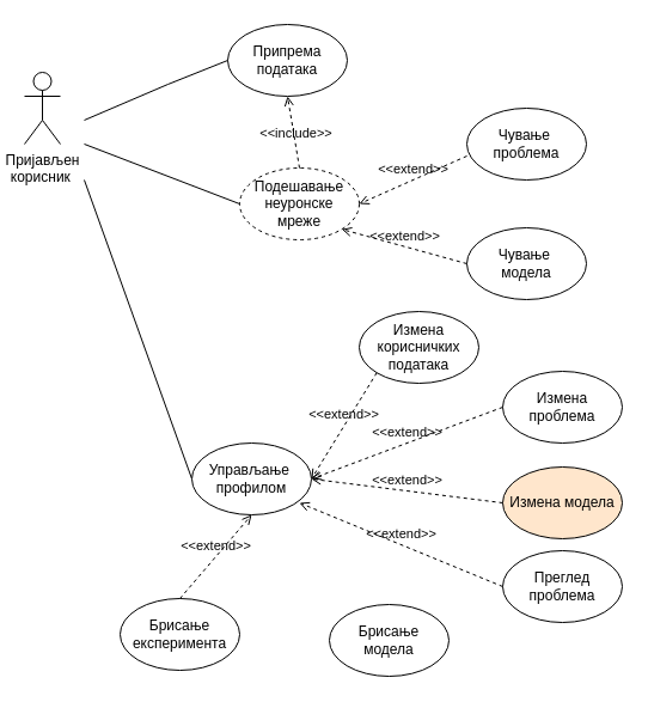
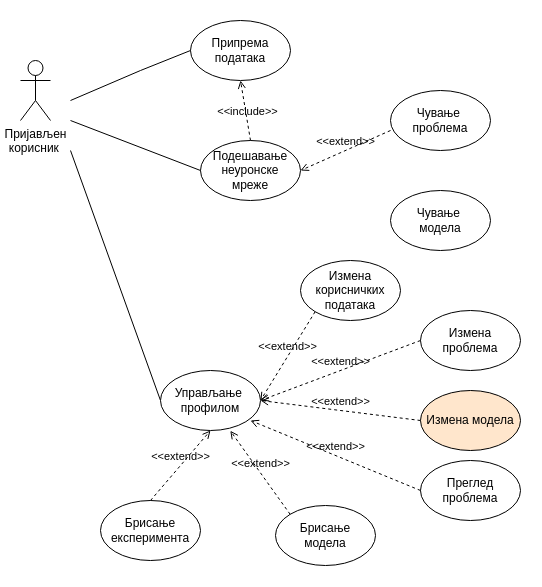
  <mxCell id="0" />
  <mxCell id="1" parent="0" />
  <mxCell id="2" value="Пријављен&lt;br&gt;корисник&amp;nbsp;" style="shape=umlActor;verticalLabelPosition=bottom;verticalAlign=top;html=1;" vertex="1" parent="1"><mxGeometry x="20" y="60" width="30" height="60" as="geometry" /></mxCell>
  <mxCell id="3" value="Припрема података" style="ellipse;whiteSpace=wrap;html=1;" vertex="1" parent="1"><mxGeometry x="190" y="20" width="100" height="60" as="geometry" /></mxCell>
- <mxCell id="4" value="Подешавање неуронске &lt;br&gt;мреже" style="ellipse;whiteSpace=wrap;html=1;dashed=1;" vertex="1" parent="1"><mxGeometry x="200" y="140" width="100" height="60" as="geometry" /></mxCell>
+ <mxCell id="4" value="Подешавање неуронске &lt;br&gt;мреже" style="ellipse;whiteSpace=wrap;html=1;" vertex="1" parent="1"><mxGeometry x="200" y="140" width="100" height="60" as="geometry" /></mxCell>
  <mxCell id="5" value="" style="endArrow=none;html=1;rounded=0;entryX=0;entryY=0.5;entryDx=0;entryDy=0;" edge="1" parent="1" target="3"><mxGeometry width="50" height="50" relative="1" as="geometry"><mxPoint x="70" y="100" as="sourcePoint" /><mxPoint x="170" y="10" as="targetPoint" /><Array as="points"><mxPoint x="140" y="70" /></Array></mxGeometry></mxCell>
  <mxCell id="6" value="&amp;lt;&amp;lt;include&amp;gt;&amp;gt;" style="html=1;verticalAlign=bottom;labelBackgroundColor=none;endArrow=open;endFill=0;dashed=1;rounded=0;exitX=0.5;exitY=0;exitDx=0;exitDy=0;entryX=0.5;entryY=1;entryDx=0;entryDy=0;" edge="1" parent="1" source="4" target="3"><mxGeometry x="-0.333" width="160" relative="1" as="geometry"><mxPoint x="580" y="220" as="sourcePoint" /><mxPoint x="190" y="230" as="targetPoint" /><mxPoint as="offset" /></mxGeometry></mxCell>
  <mxCell id="7" value="" style="endArrow=none;html=1;rounded=0;entryX=0;entryY=0.5;entryDx=0;entryDy=0;" edge="1" parent="1" target="4"><mxGeometry width="50" height="50" relative="1" as="geometry"><mxPoint x="70" y="120" as="sourcePoint" /><mxPoint x="160" y="200" as="targetPoint" /></mxGeometry></mxCell>
  <mxCell id="8" value="" style="endArrow=none;html=1;rounded=0;entryX=0;entryY=0.5;entryDx=0;entryDy=0;" edge="1" parent="1" target="9"><mxGeometry width="50" height="50" relative="1" as="geometry"><mxPoint x="70" y="150" as="sourcePoint" /><mxPoint x="150" y="210" as="targetPoint" /></mxGeometry></mxCell>
  <mxCell id="9" value="Управљање&amp;nbsp;&lt;br&gt;профилом" style="ellipse;whiteSpace=wrap;html=1;" vertex="1" parent="1"><mxGeometry x="160" y="370" width="100" height="60" as="geometry" /></mxCell>
  <mxCell id="10" value="&amp;lt;&amp;lt;extend&amp;gt;&amp;gt;" style="html=1;verticalAlign=bottom;labelBackgroundColor=none;endArrow=open;endFill=0;dashed=1;rounded=0;entryX=1;entryY=0.5;entryDx=0;entryDy=0;" edge="1" parent="1" target="4"><mxGeometry width="160" relative="1" as="geometry"><mxPoint x="390" y="130" as="sourcePoint" /><mxPoint x="740" y="220" as="targetPoint" /></mxGeometry></mxCell>
  <mxCell id="11" value="Чување&amp;nbsp;&lt;br&gt;проблема" style="ellipse;whiteSpace=wrap;html=1;" vertex="1" parent="1"><mxGeometry x="390" y="90" width="100" height="60" as="geometry" /></mxCell>
  <mxCell id="12" value="Чување&amp;nbsp;&lt;br&gt;модела" style="ellipse;whiteSpace=wrap;html=1;" vertex="1" parent="1"><mxGeometry x="390" y="190" width="100" height="60" as="geometry" /></mxCell>
- <mxCell id="13" value="&amp;lt;&amp;lt;extend&amp;gt;&amp;gt;" style="html=1;verticalAlign=bottom;labelBackgroundColor=none;endArrow=open;endFill=0;dashed=1;rounded=0;entryX=1;entryY=1;entryDx=0;entryDy=0;exitX=0;exitY=0.5;exitDx=0;exitDy=0;" edge="1" parent="1" source="12" target="4"><mxGeometry width="160" relative="1" as="geometry"><mxPoint x="400" y="140" as="sourcePoint" /><mxPoint x="310" y="180" as="targetPoint" /></mxGeometry></mxCell>
  <mxCell id="14" value="Измена корисничких података" style="ellipse;whiteSpace=wrap;html=1;" vertex="1" parent="1"><mxGeometry x="300" y="260" width="100" height="60" as="geometry" /></mxCell>
  <mxCell id="15" value="Измена проблема" style="ellipse;whiteSpace=wrap;html=1;" vertex="1" parent="1"><mxGeometry x="420" y="310" width="100" height="60" as="geometry" /></mxCell>
  <mxCell id="16" value="Измена модела" style="ellipse;whiteSpace=wrap;html=1;fillColor=#ffe6cc;" vertex="1" parent="1"><mxGeometry x="420" y="390" width="100" height="60" as="geometry" /></mxCell>
  <mxCell id="17" value="Преглед проблема" style="ellipse;whiteSpace=wrap;html=1;" vertex="1" parent="1"><mxGeometry x="420" y="460" width="100" height="60" as="geometry" /></mxCell>
  <mxCell id="18" value="Брисање &lt;br&gt;модела" style="ellipse;whiteSpace=wrap;html=1;" vertex="1" parent="1"><mxGeometry x="275" y="505" width="100" height="60" as="geometry" /></mxCell>
  <mxCell id="19" value="Брисање експеримента" style="ellipse;whiteSpace=wrap;html=1;" vertex="1" parent="1"><mxGeometry x="100" y="500" width="100" height="60" as="geometry" /></mxCell>
  <mxCell id="20" value="&amp;lt;&amp;lt;extend&amp;gt;&amp;gt;" style="html=1;verticalAlign=bottom;labelBackgroundColor=none;endArrow=open;endFill=0;dashed=1;rounded=0;entryX=1;entryY=0.5;entryDx=0;entryDy=0;exitX=0;exitY=1;exitDx=0;exitDy=0;" edge="1" parent="1" source="14"><mxGeometry width="160" relative="1" as="geometry"><mxPoint x="350" y="360" as="sourcePoint" /><mxPoint x="260" y="400" as="targetPoint" /></mxGeometry></mxCell>
  <mxCell id="21" value="&amp;lt;&amp;lt;extend&amp;gt;&amp;gt;" style="html=1;verticalAlign=bottom;labelBackgroundColor=none;endArrow=open;endFill=0;dashed=1;rounded=0;exitX=0;exitY=0.5;exitDx=0;exitDy=0;entryX=1;entryY=0.5;entryDx=0;entryDy=0;" edge="1" parent="1" source="15" target="9"><mxGeometry width="160" relative="1" as="geometry"><mxPoint x="410" y="150" as="sourcePoint" /><mxPoint x="270" y="400" as="targetPoint" /></mxGeometry></mxCell>
  <mxCell id="22" value="&amp;lt;&amp;lt;extend&amp;gt;&amp;gt;" style="html=1;verticalAlign=bottom;labelBackgroundColor=none;endArrow=open;endFill=0;dashed=1;rounded=0;exitX=0;exitY=0.5;exitDx=0;exitDy=0;" edge="1" parent="1" source="16"><mxGeometry width="160" relative="1" as="geometry"><mxPoint x="420" y="160" as="sourcePoint" /><mxPoint x="260" y="400" as="targetPoint" /></mxGeometry></mxCell>
  <mxCell id="23" value="&amp;lt;&amp;lt;extend&amp;gt;&amp;gt;" style="html=1;verticalAlign=bottom;labelBackgroundColor=none;endArrow=open;endFill=0;dashed=1;rounded=0;exitX=0.5;exitY=0;exitDx=0;exitDy=0;entryX=0.5;entryY=1;entryDx=0;entryDy=0;" edge="1" parent="1" source="19" target="9"><mxGeometry width="160" relative="1" as="geometry"><mxPoint x="430" y="350" as="sourcePoint" /><mxPoint x="270" y="410" as="targetPoint" /></mxGeometry></mxCell>
+ <mxCell id="24" value="&amp;lt;&amp;lt;extend&amp;gt;&amp;gt;" style="html=1;verticalAlign=bottom;labelBackgroundColor=none;endArrow=open;endFill=0;dashed=1;rounded=0;exitX=0;exitY=0;exitDx=0;exitDy=0;entryX=0.698;entryY=1.004;entryDx=0;entryDy=0;entryPerimeter=0;" edge="1" parent="1" source="18" target="9"><mxGeometry width="160" relative="1" as="geometry"><mxPoint x="440" y="360" as="sourcePoint" /><mxPoint x="280" y="420" as="targetPoint" /></mxGeometry></mxCell>
  <mxCell id="25" value="&amp;lt;&amp;lt;extend&amp;gt;&amp;gt;" style="html=1;verticalAlign=bottom;labelBackgroundColor=none;endArrow=open;endFill=0;dashed=1;rounded=0;exitX=0;exitY=0.5;exitDx=0;exitDy=0;" edge="1" parent="1" source="17"><mxGeometry width="160" relative="1" as="geometry"><mxPoint x="460" y="380" as="sourcePoint" /><mxPoint x="250" y="420" as="targetPoint" /></mxGeometry></mxCell>
